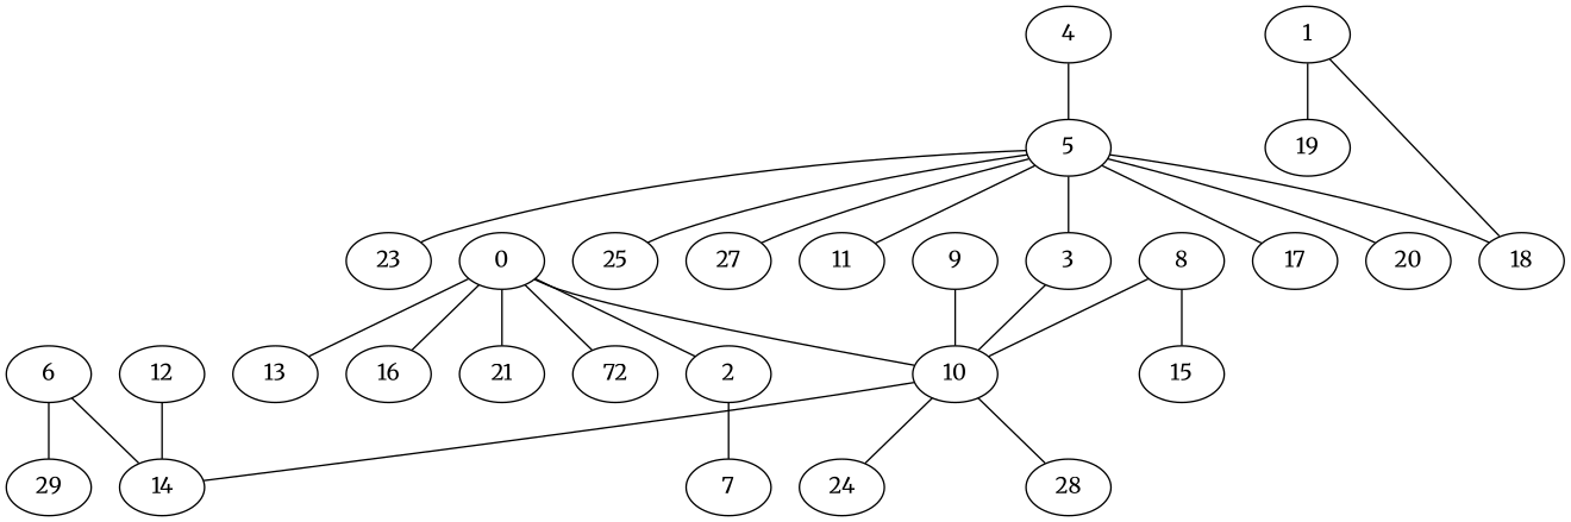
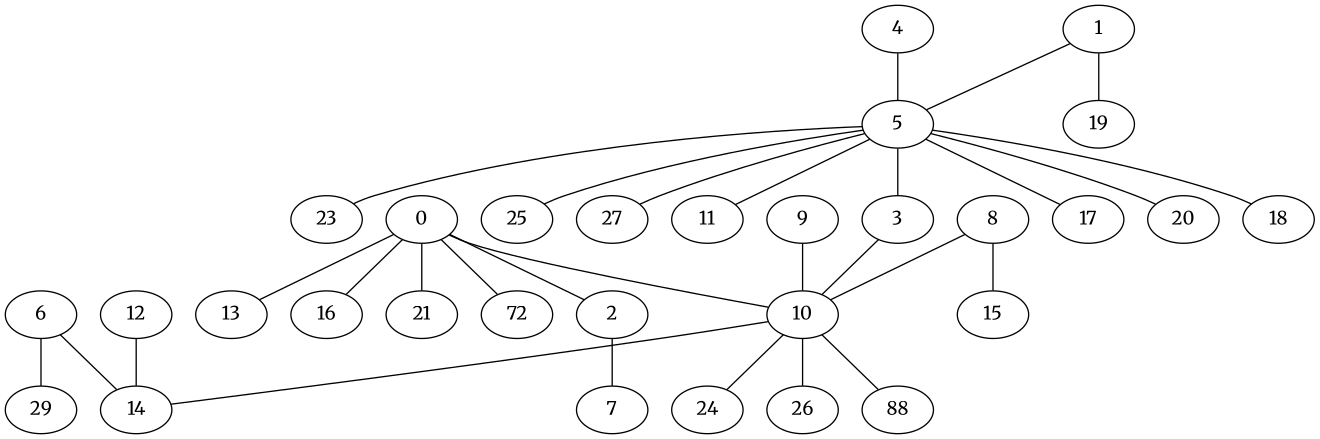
  graph {
    fontname=Merriweather
    node [fontname=Merriweather]
    edge [fontname=Merriweather]
    10
    14
    24
-   28
+   26
+   28 [label=88]
    0
    2
    13
    16
    21
    n11 [label=72]
    7
    3
    5
    11
    17
    18
    20
    23
    25
    27
    8
    15
    9
    1
    19
    4
    6
    29
    12
    10 -- 14
    10 -- 24
+   10 -- 26
    10 -- 28
    0 -- 10
    0 -- 2
    0 -- 13
    0 -- 16
    0 -- 21
    0 -- n11
    2 -- 7
    3 -- 10
    5 -- 3
    5 -- 11
    5 -- 17
    5 -- 18
    5 -- 20
    5 -- 23
    5 -- 25
    5 -- 27
    8 -- 10
    8 -- 15
    9 -- 10
-   1 -- 18
+   1 -- 5
    1 -- 19
    4 -- 5
    6 -- 14
    6 -- 29
    12 -- 14
  }
